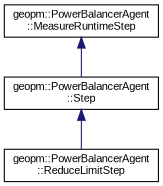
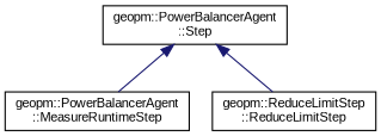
  digraph {
    fontname="Liberation Sans"
    rankdir=TB
    node [color=black fillcolor=white fontname="Liberation Sans" fontsize=10 shape=record style=filled]
    edge [color=midnightblue dir=back fontname="Liberation Sans" fontsize=10 labelfontname=Helvetica labelfontsize=10 style=solid]
    n1 [height=0.2 label="geopm::PowerBalancerAgent\l::Step" width=0.4]
    n2 [height=0.2 label="geopm::PowerBalancerAgent\l::MeasureRuntimeStep" width=0.4]
-   n3 [height=0.2 label="geopm::PowerBalancerAgent\l::ReduceLimitStep" width=0.4]
-   n2 -> n1
+   n3 [height=0.2 label="geopm::ReduceLimitStep\l::ReduceLimitStep" width=0.4]
+   n1 -> n2
    n1 -> n3
  }
